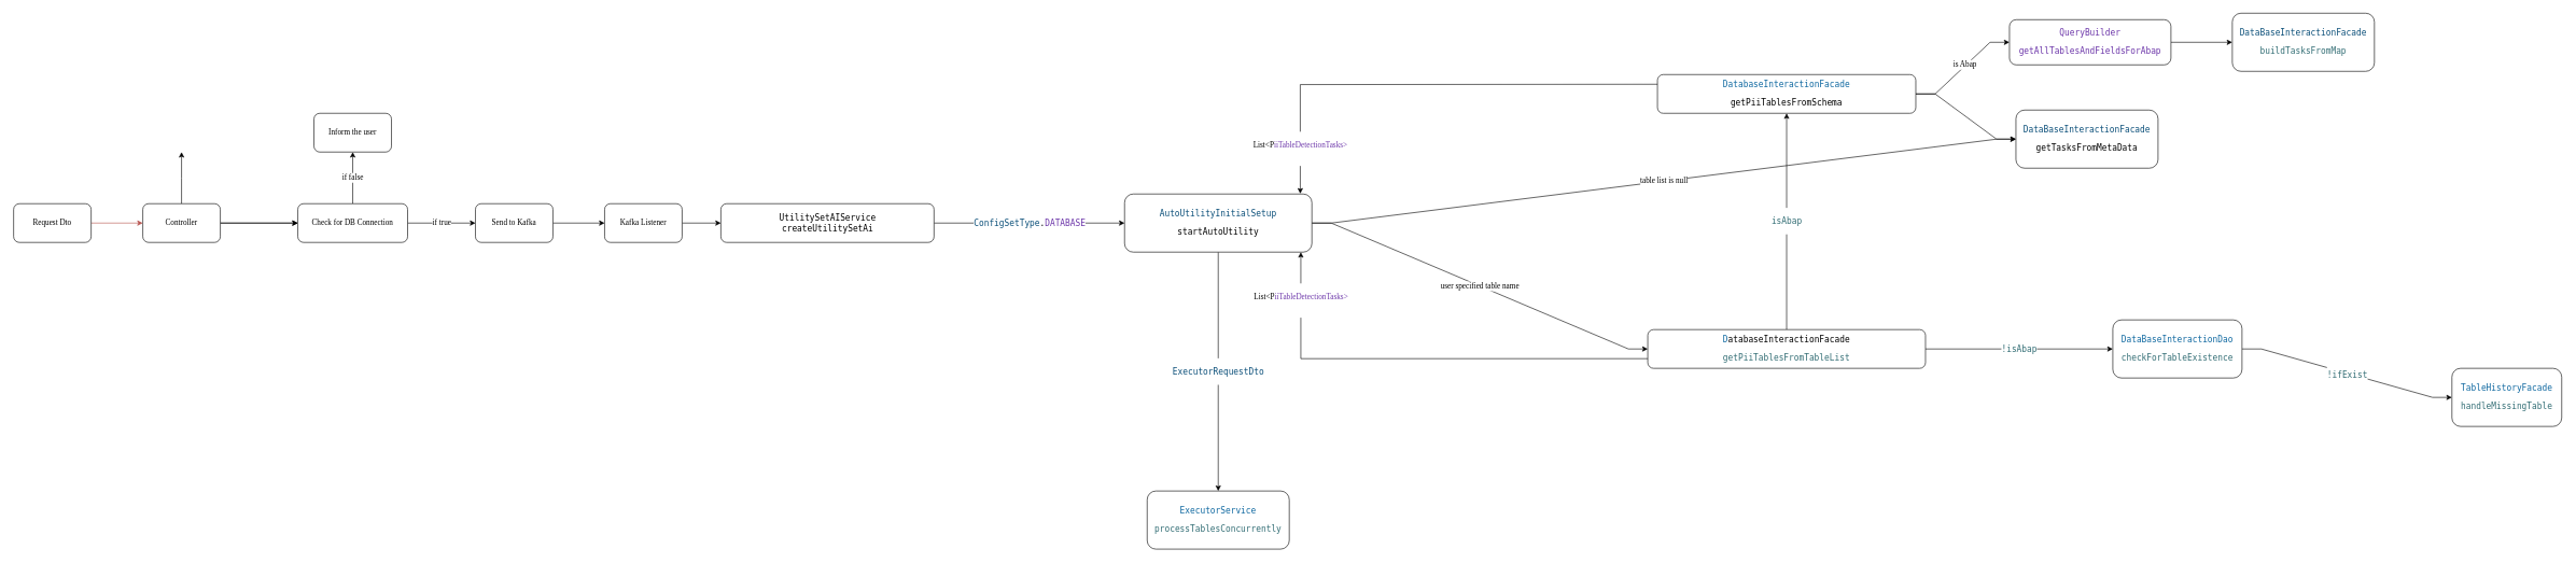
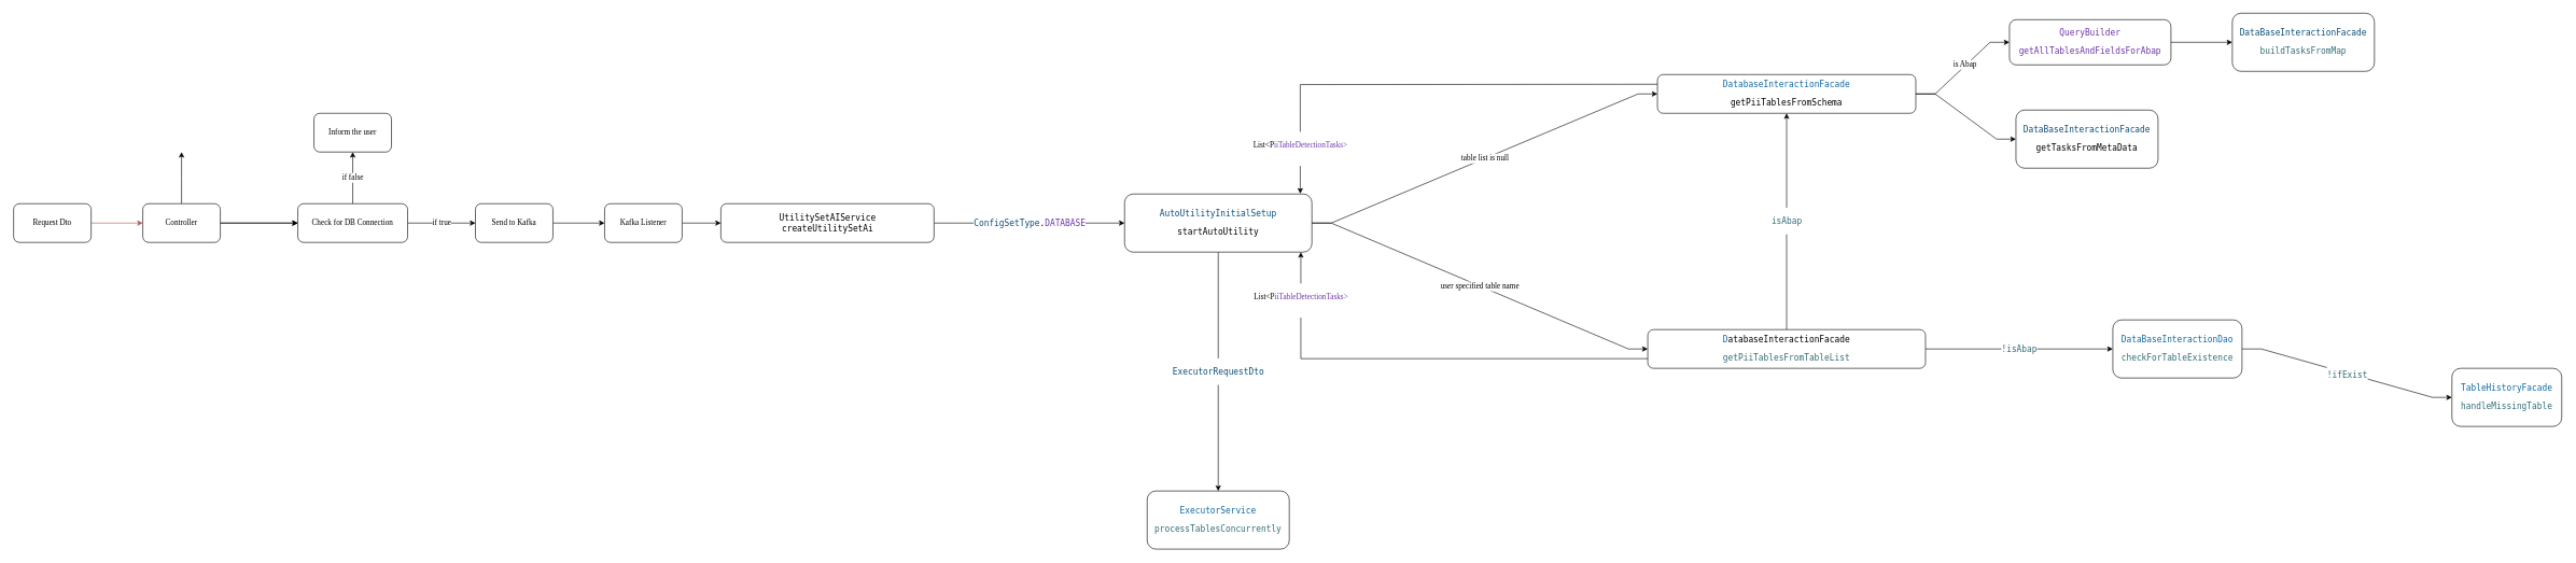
  <mxCell id="0" />
  <mxCell id="1" parent="0" />
  <mxCell id="2" value="" style="edgeStyle=orthogonalEdgeStyle;rounded=1;orthogonalLoop=1;jettySize=auto;html=1;fillColor=#f8cecc;strokeColor=#b85450;curved=0;flowAnimation=0;shadow=0;fontColor=#000000;" edge="1" parent="1" source="3" target="7"><mxGeometry relative="1" as="geometry" /></mxCell>
  <mxCell id="3" value="Request Dto" style="rounded=1;whiteSpace=wrap;html=1;fontFamily=Lucida Console;fontColor=#000000;" vertex="1" parent="1"><mxGeometry x="20" y="315" width="120" height="60" as="geometry" /></mxCell>
  <mxCell id="4" value="" style="edgeStyle=orthogonalEdgeStyle;rounded=0;orthogonalLoop=1;jettySize=auto;html=1;fontColor=#000000;" edge="1" parent="1" source="7" target="10"><mxGeometry relative="1" as="geometry" /></mxCell>
  <mxCell id="5" value="" style="edgeStyle=orthogonalEdgeStyle;rounded=0;orthogonalLoop=1;jettySize=auto;html=1;fontColor=#000000;" edge="1" parent="1" source="7" target="10"><mxGeometry relative="1" as="geometry" /></mxCell>
  <mxCell id="6" value="" style="edgeStyle=orthogonalEdgeStyle;rounded=0;orthogonalLoop=1;jettySize=auto;html=1;fontColor=#000000;" edge="1" parent="1" source="7"><mxGeometry relative="1" as="geometry"><mxPoint x="280" y="235" as="targetPoint" /></mxGeometry></mxCell>
  <mxCell id="7" value="Controller" style="whiteSpace=wrap;html=1;fontFamily=Lucida Console;rounded=1;fontColor=#000000;" vertex="1" parent="1"><mxGeometry x="220" y="315" width="120" height="60" as="geometry" /></mxCell>
  <mxCell id="8" value="&lt;font style=&quot;font-size: 12px;&quot; face=&quot;Lucida Console&quot;&gt;if true&lt;/font&gt;" style="edgeStyle=orthogonalEdgeStyle;rounded=0;orthogonalLoop=1;jettySize=auto;html=1;fontColor=#000000;" edge="1" parent="1" source="10" target="12"><mxGeometry relative="1" as="geometry" /></mxCell>
  <mxCell id="9" value="&lt;font face=&quot;Lucida Console&quot; style=&quot;font-size: 12px;&quot;&gt;if false&lt;/font&gt;" style="edgeStyle=orthogonalEdgeStyle;rounded=0;orthogonalLoop=1;jettySize=auto;html=1;fontColor=#000000;" edge="1" parent="1" source="10" target="13"><mxGeometry relative="1" as="geometry" /></mxCell>
  <mxCell id="10" value="Check for DB Connection" style="whiteSpace=wrap;html=1;fontFamily=Lucida Console;rounded=1;fontColor=#000000;" vertex="1" parent="1"><mxGeometry x="460" y="315" width="170" height="60" as="geometry" /></mxCell>
  <mxCell id="11" value="" style="edgeStyle=orthogonalEdgeStyle;rounded=0;orthogonalLoop=1;jettySize=auto;html=1;fontColor=#000000;" edge="1" parent="1" source="12" target="15"><mxGeometry relative="1" as="geometry" /></mxCell>
  <mxCell id="12" value="Send to Kafka" style="whiteSpace=wrap;html=1;fontFamily=Lucida Console;rounded=1;fontColor=#000000;" vertex="1" parent="1"><mxGeometry x="735" y="315" width="120" height="60" as="geometry" /></mxCell>
  <mxCell id="13" value="Inform the user" style="whiteSpace=wrap;html=1;fontFamily=Lucida Console;rounded=1;fontColor=#000000;" vertex="1" parent="1"><mxGeometry x="485" y="175" width="120" height="60" as="geometry" /></mxCell>
  <mxCell id="14" value="" style="edgeStyle=orthogonalEdgeStyle;rounded=0;orthogonalLoop=1;jettySize=auto;html=1;fontColor=#000000;" edge="1" parent="1" source="15" target="17"><mxGeometry relative="1" as="geometry" /></mxCell>
  <mxCell id="15" value="Kafka Listener" style="whiteSpace=wrap;html=1;fontFamily=Lucida Console;rounded=1;fontColor=#000000;" vertex="1" parent="1"><mxGeometry x="935" y="315" width="120" height="60" as="geometry" /></mxCell>
  <mxCell id="16" value="&lt;div style=&quot;background-color: rgb(255, 255, 255); color: rgb(0, 0, 0);&quot;&gt;&lt;pre style=&quot;font-family:'Monaco',monospace;font-size:9.8pt;&quot;&gt;&lt;span style=&quot;color: rgb(11, 79, 121);&quot;&gt;ConfigSetType&lt;/span&gt;.&lt;span style=&quot;color: rgb(108, 54, 169);&quot;&gt;DATABASE&lt;/span&gt;&lt;/pre&gt;&lt;/div&gt;" style="edgeStyle=orthogonalEdgeStyle;rounded=0;orthogonalLoop=1;jettySize=auto;html=1;" edge="1" parent="1" source="17" target="21"><mxGeometry relative="1" as="geometry" /></mxCell>
  <mxCell id="17" value="&lt;div style=&quot;background-color: rgb(255, 255, 255);&quot;&gt;&lt;pre style=&quot;font-family:'Monaco',monospace;font-size:9.8pt;&quot;&gt;&lt;span style=&quot;&quot;&gt;UtilitySetAIService&lt;br/&gt;&lt;/span&gt;createUtilitySetAi&lt;/pre&gt;&lt;/div&gt;" style="fontFamily=Lucida Console;rounded=1;html=1;spacing=4;fontColor=#000000;" vertex="1" parent="1"><mxGeometry x="1115" y="315" width="330" height="60" as="geometry" /></mxCell>
- <mxCell id="18" value="table list is null" style="edgeStyle=entityRelationEdgeStyle;rounded=0;orthogonalLoop=1;jettySize=auto;html=1;fontFamily=Lucida Console;fontSize=12;" edge="1" parent="1" source="21" target="31"><mxGeometry relative="1" as="geometry" /></mxCell>
+ <mxCell id="18" value="table list is null" style="edgeStyle=entityRelationEdgeStyle;rounded=0;orthogonalLoop=1;jettySize=auto;html=1;fontFamily=Lucida Console;fontSize=12;" edge="1" parent="1" source="21" target="25"><mxGeometry relative="1" as="geometry" /></mxCell>
  <mxCell id="19" value="user specified table name" style="edgeStyle=entityRelationEdgeStyle;rounded=0;orthogonalLoop=1;jettySize=auto;html=1;fontFamily=Lucida Console;fontSize=12;" edge="1" parent="1" source="21" target="28"><mxGeometry relative="1" as="geometry" /></mxCell>
  <mxCell id="20" value="&lt;div style=&quot;background-color:#ffffff;color:#000000&quot;&gt;&lt;pre style=&quot;font-family:'Monaco',monospace;font-size:9.8pt;&quot;&gt;&lt;span style=&quot;color:#0b4f79;&quot;&gt;ExecutorRequestDto&lt;/span&gt;&lt;/pre&gt;&lt;/div&gt;" style="edgeStyle=orthogonalEdgeStyle;rounded=0;orthogonalLoop=1;jettySize=auto;html=1;" edge="1" parent="1" source="21" target="38"><mxGeometry relative="1" as="geometry" /></mxCell>
  <mxCell id="21" value="&lt;div style=&quot;background-color: rgb(255, 255, 255);&quot;&gt;&lt;pre style=&quot;font-family:'Monaco',monospace;font-size:9.8pt;&quot;&gt;&lt;span style=&quot;color: rgb(11, 79, 121);&quot;&gt;AutoUtilityInitialSetup&lt;/span&gt;&lt;/pre&gt;&lt;pre style=&quot;font-family:'Monaco',monospace;font-size:9.8pt;&quot;&gt;startAutoUtility&lt;/pre&gt;&lt;/div&gt;" style="whiteSpace=wrap;html=1;fontFamily=Lucida Console;fontColor=#000000;rounded=1;spacing=4;" vertex="1" parent="1"><mxGeometry x="1740" y="300" width="290" height="90" as="geometry" /></mxCell>
  <mxCell id="22" value="" style="edgeStyle=entityRelationEdgeStyle;rounded=0;orthogonalLoop=1;jettySize=auto;html=1;" edge="1" parent="1" source="25" target="30"><mxGeometry relative="1" as="geometry" /></mxCell>
  <mxCell id="23" value="is Abap" style="edgeLabel;html=1;align=center;verticalAlign=middle;resizable=0;points=[];fontSize=12;fontFamily=Lucida Console;" vertex="1" connectable="0" parent="22"><mxGeometry x="-0.529" y="-2" relative="1" as="geometry"><mxPoint x="35" y="-39" as="offset" /></mxGeometry></mxCell>
  <mxCell id="24" value="" style="edgeStyle=entityRelationEdgeStyle;rounded=0;orthogonalLoop=1;jettySize=auto;html=1;" edge="1" parent="1" source="25" target="31"><mxGeometry relative="1" as="geometry" /></mxCell>
  <mxCell id="25" value="&lt;div style=&quot;background-color: rgb(255, 255, 255);&quot;&gt;&lt;pre style=&quot;font-family:'Monaco',monospace;font-size:9.8pt;&quot;&gt;&lt;span style=&quot;color: rgb(15, 104, 160);&quot;&gt;DatabaseInteractionFacade&lt;/span&gt;&lt;/pre&gt;&lt;pre style=&quot;font-family:'Monaco',monospace;font-size:9.8pt;&quot;&gt;getPiiTablesFromSchema&lt;/pre&gt;&lt;/div&gt;" style="whiteSpace=wrap;html=1;fontFamily=Lucida Console;fontColor=#000000;rounded=1;spacing=4;align=center;horizontal=1;verticalAlign=middle;" vertex="1" parent="1"><mxGeometry x="2565" y="115" width="400" height="60" as="geometry" /></mxCell>
  <mxCell id="26" value="&lt;div style=&quot;background-color: rgb(255, 255, 255); color: rgb(0, 0, 0);&quot;&gt;&lt;pre style=&quot;font-family:'Monaco',monospace;font-size:9.8pt;&quot;&gt;&lt;span style=&quot;color: rgb(50, 109, 116);&quot;&gt;isAbap&lt;/span&gt;&lt;/pre&gt;&lt;/div&gt;" style="edgeStyle=orthogonalEdgeStyle;rounded=0;orthogonalLoop=1;jettySize=auto;html=1;" edge="1" parent="1" source="28" target="25"><mxGeometry relative="1" as="geometry" /></mxCell>
  <mxCell id="27" value="&lt;br&gt;&lt;pre style=&quot;forced-color-adjust: none; color: rgb(0, 0, 0); font-style: normal; font-variant-ligatures: normal; font-variant-caps: normal; font-weight: 400; letter-spacing: normal; orphans: 2; text-align: center; text-indent: 0px; text-transform: none; widows: 2; word-spacing: 0px; -webkit-text-stroke-width: 0px; text-decoration-thickness: initial; text-decoration-style: initial; text-decoration-color: initial; font-family: Monaco, monospace; font-size: 9.8pt;&quot;&gt;&lt;span style=&quot;forced-color-adjust: none; color: rgb(50, 109, 116);&quot;&gt;!isAbap&lt;/span&gt;&lt;/pre&gt;&lt;div&gt;&lt;br/&gt;&lt;/div&gt;" style="edgeStyle=orthogonalEdgeStyle;rounded=0;orthogonalLoop=1;jettySize=auto;html=1;" edge="1" parent="1" source="28" target="34"><mxGeometry relative="1" as="geometry" /></mxCell>
  <mxCell id="28" value="&lt;div style=&quot;background-color: rgb(255, 255, 255);&quot;&gt;&lt;pre style=&quot;font-family:'Monaco',monospace;font-size:9.8pt;&quot;&gt;&lt;span style=&quot;color: rgb(15, 104, 160);&quot;&gt;D&lt;/span&gt;atabaseInteractionFacade&lt;/pre&gt;&lt;pre style=&quot;font-family:'Monaco',monospace;font-size:9.8pt;&quot;&gt;&lt;span style=&quot;color: rgb(50, 109, 116);&quot;&gt;getPiiTablesFromTableList&lt;/span&gt;&lt;/pre&gt;&lt;/div&gt;" style="whiteSpace=wrap;html=1;fontFamily=Lucida Console;fontColor=#000000;rounded=1;spacing=4;" vertex="1" parent="1"><mxGeometry x="2550" y="510" width="430" height="60" as="geometry" /></mxCell>
  <mxCell id="29" value="" style="edgeStyle=orthogonalEdgeStyle;rounded=0;orthogonalLoop=1;jettySize=auto;html=1;" edge="1" parent="1" source="30" target="32"><mxGeometry relative="1" as="geometry" /></mxCell>
  <mxCell id="30" value="&lt;div style=&quot;background-color: rgb(255, 255, 255);&quot;&gt;&lt;pre style=&quot;font-family:'Monaco',monospace;font-size:9.8pt;&quot;&gt;&lt;span style=&quot;color: rgb(108, 54, 169);&quot;&gt;QueryBuilder&lt;/span&gt;&lt;/pre&gt;&lt;pre style=&quot;font-family:'Monaco',monospace;font-size:9.8pt;&quot;&gt;&lt;span style=&quot;color: rgb(108, 54, 169);&quot;&gt;getAllTablesAndFieldsForAbap&lt;/span&gt;&lt;/pre&gt;&lt;/div&gt;" style="whiteSpace=wrap;html=1;fontFamily=Lucida Console;fontColor=#000000;rounded=1;spacing=4;" vertex="1" parent="1"><mxGeometry x="3110" y="30" width="250" height="70" as="geometry" /></mxCell>
  <mxCell id="31" value="&lt;div style=&quot;background-color: rgb(255, 255, 255);&quot;&gt;&lt;pre style=&quot;font-family:'Monaco',monospace;font-size:9.8pt;&quot;&gt;&lt;span style=&quot;color: rgb(15, 104, 160);&quot;&gt;&lt;div style=&quot;color: rgb(0, 0, 0);&quot;&gt;&lt;pre style=&quot;font-family:'Monaco',monospace;font-size:9.8pt;&quot;&gt;&lt;span style=&quot;color: rgb(11, 79, 121);&quot;&gt;DataBaseInteractionFacade&lt;/span&gt;&lt;/pre&gt;&lt;pre style=&quot;font-family:'Monaco',monospace;font-size:9.8pt;&quot;&gt;getTasksFromMetaData&lt;/pre&gt;&lt;/div&gt;&lt;/span&gt;&lt;/pre&gt;&lt;/div&gt;" style="whiteSpace=wrap;html=1;fontFamily=Lucida Console;fontColor=#000000;rounded=1;spacing=4;horizontal=1;" vertex="1" parent="1"><mxGeometry x="3120" y="170" width="220" height="90" as="geometry" /></mxCell>
  <mxCell id="32" value="&lt;div style=&quot;background-color: rgb(255, 255, 255); color: rgb(0, 0, 0);&quot;&gt;&lt;pre style=&quot;font-family:'Monaco',monospace;font-size:9.8pt;&quot;&gt;&lt;span style=&quot;color: rgb(50, 109, 116);&quot;&gt;&lt;pre style=&quot;color: rgb(0, 0, 0); font-size: 9.8pt; font-family: Monaco, monospace;&quot;&gt;&lt;span style=&quot;color: rgb(11, 79, 121);&quot;&gt;DataBaseInteractionFacade&lt;/span&gt;&lt;/pre&gt;&lt;/span&gt;&lt;/pre&gt;&lt;pre style=&quot;font-family:'Monaco',monospace;font-size:9.8pt;&quot;&gt;&lt;span style=&quot;color: rgb(50, 109, 116);&quot;&gt;buildTasksFromMap&lt;/span&gt;&lt;/pre&gt;&lt;/div&gt;" style="whiteSpace=wrap;html=1;fontFamily=Lucida Console;fontColor=#000000;rounded=1;spacing=4;" vertex="1" parent="1"><mxGeometry x="3455" y="20" width="220" height="90" as="geometry" /></mxCell>
  <mxCell id="33" value="&lt;br&gt;&lt;pre style=&quot;forced-color-adjust: none; color: rgb(0, 0, 0); font-style: normal; font-variant-ligatures: normal; font-variant-caps: normal; font-weight: 400; letter-spacing: normal; orphans: 2; text-align: center; text-indent: 0px; text-transform: none; widows: 2; word-spacing: 0px; -webkit-text-stroke-width: 0px; text-decoration-thickness: initial; text-decoration-style: initial; text-decoration-color: initial; font-family: Monaco, monospace; font-size: 9.8pt;&quot;&gt;&lt;span style=&quot;forced-color-adjust: none; color: rgb(50, 109, 116);&quot;&gt;&lt;br class=&quot;Apple-interchange-newline&quot;&gt;&lt;br style=&quot;forced-color-adjust: none;&quot; class=&quot;Apple-interchange-newline&quot;&gt;!ifExist&lt;/span&gt;&lt;/pre&gt;&lt;div style=&quot;forced-color-adjust: none; color: rgb(0, 0, 0); font-family: Helvetica; font-size: 11px; font-style: normal; font-variant-ligatures: normal; font-variant-caps: normal; font-weight: 400; letter-spacing: normal; orphans: 2; text-align: center; text-indent: 0px; text-transform: none; widows: 2; word-spacing: 0px; -webkit-text-stroke-width: 0px; white-space: nowrap; text-decoration-thickness: initial; text-decoration-style: initial; text-decoration-color: initial;&quot;&gt;&lt;br style=&quot;forced-color-adjust: none; color: rgb(0, 0, 0); font-family: Helvetica; font-size: 11px; font-style: normal; font-variant-ligatures: normal; font-variant-caps: normal; font-weight: 400; letter-spacing: normal; orphans: 2; text-align: center; text-indent: 0px; text-transform: none; widows: 2; word-spacing: 0px; -webkit-text-stroke-width: 0px; white-space: nowrap; background-color: rgb(255, 255, 255); text-decoration-thickness: initial; text-decoration-style: initial; text-decoration-color: initial;&quot;&gt;&lt;br style=&quot;forced-color-adjust: none;&quot;&gt;&lt;/div&gt;&lt;div&gt;&lt;br/&gt;&lt;/div&gt;" style="edgeStyle=entityRelationEdgeStyle;rounded=0;orthogonalLoop=1;jettySize=auto;html=1;" edge="1" parent="1" source="34" target="35"><mxGeometry relative="1" as="geometry" /></mxCell>
  <mxCell id="34" value="&lt;div style=&quot;background-color: rgb(255, 255, 255);&quot;&gt;&lt;pre style=&quot;font-family:'Monaco',monospace;font-size:9.8pt;&quot;&gt;&lt;span style=&quot;color: rgb(15, 104, 160);&quot;&gt;DataBaseInteractionDao&lt;/span&gt;&lt;/pre&gt;&lt;pre style=&quot;font-family:'Monaco',monospace;font-size:9.8pt;&quot;&gt;&lt;span style=&quot;color: rgb(50, 109, 116);&quot;&gt;checkForTableExistence&lt;/span&gt;&lt;/pre&gt;&lt;/div&gt;" style="whiteSpace=wrap;html=1;fontFamily=Lucida Console;fontColor=#000000;rounded=1;spacing=4;" vertex="1" parent="1"><mxGeometry x="3270" y="495" width="200" height="90" as="geometry" /></mxCell>
  <mxCell id="35" value="&lt;div style=&quot;background-color: rgb(255, 255, 255);&quot;&gt;&lt;pre style=&quot;font-family:'Monaco',monospace;font-size:9.8pt;&quot;&gt;&lt;div&gt;&lt;pre style=&quot;font-family:'Monaco',monospace;font-size:9.8pt;&quot;&gt;&lt;span style=&quot;color:#0f68a0;&quot;&gt;TableHistoryFacade&lt;/span&gt;&lt;/pre&gt;&lt;/div&gt;&lt;/pre&gt;&lt;pre style=&quot;font-family:'Monaco',monospace;font-size:9.8pt;&quot;&gt;&lt;span style=&quot;color:#326d74;&quot;&gt;handleMissingTable&lt;/span&gt;&lt;/pre&gt;&lt;/div&gt;" style="whiteSpace=wrap;html=1;fontFamily=Lucida Console;fontColor=#000000;rounded=1;spacing=4;" vertex="1" parent="1"><mxGeometry x="3795" y="570" width="170" height="90" as="geometry" /></mxCell>
  <mxCell id="36" value="&#10;&lt;span style=&quot;color: rgb(0, 0, 0); font-family: &amp;quot;Lucida Console&amp;quot;; font-size: 12px; font-style: normal; font-variant-ligatures: normal; font-variant-caps: normal; font-weight: 400; letter-spacing: normal; orphans: 2; text-align: center; text-indent: 0px; text-transform: none; widows: 2; word-spacing: 0px; -webkit-text-stroke-width: 0px; white-space: nowrap; background-color: rgb(255, 255, 255); text-decoration-thickness: initial; text-decoration-style: initial; text-decoration-color: initial; display: inline !important; float: none;&quot;&gt;List&amp;lt;P&lt;/span&gt;&lt;span style=&quot;forced-color-adjust: none; font-family: &amp;quot;Lucida Console&amp;quot;; font-size: 12px; font-style: normal; font-variant-ligatures: normal; font-variant-caps: normal; font-weight: 400; letter-spacing: normal; orphans: 2; text-align: center; text-indent: 0px; text-transform: none; widows: 2; word-spacing: 0px; -webkit-text-stroke-width: 0px; white-space: nowrap; text-decoration-thickness: initial; text-decoration-style: initial; text-decoration-color: initial; color: light-dark(rgb(108, 54, 169), rgb(204, 157, 255)); background-color: rgb(255, 255, 255);&quot; data-mx-given-colors=&quot;{&amp;quot;color&amp;quot;:&amp;quot;rgb(108, 54, 169)&amp;quot;}&quot;&gt;iiTableDetectionTasks&amp;gt;&lt;/span&gt;&#10;&#10;" style="endArrow=classic;html=1;rounded=0;edgeStyle=orthogonalEdgeStyle;exitX=0.007;exitY=0.058;exitDx=0;exitDy=0;exitPerimeter=0;entryX=0.938;entryY=-0.006;entryDx=0;entryDy=0;entryPerimeter=0;" edge="1" parent="1" target="21"><mxGeometry x="0.808" width="50" height="50" relative="1" as="geometry"><mxPoint x="2565" y="130" as="sourcePoint" /><mxPoint x="2017.2" y="211.52" as="targetPoint" /><mxPoint as="offset" /></mxGeometry></mxCell>
  <mxCell id="37" value="&#10;&lt;span style=&quot;forced-color-adjust: none; color: light-dark(rgb(0, 0, 0), rgb(237, 237, 237)); font-style: normal; font-variant-ligatures: normal; font-variant-caps: normal; font-weight: 400; letter-spacing: normal; orphans: 2; text-align: center; text-indent: 0px; text-transform: none; widows: 2; word-spacing: 0px; -webkit-text-stroke-width: 0px; white-space: nowrap; background-color: light-dark(rgb(255, 255, 255), rgb(18, 18, 18)); text-decoration-thickness: initial; text-decoration-style: initial; text-decoration-color: initial; font-family: &amp;quot;Lucida Console&amp;quot;; font-size: 12px; float: none; display: inline !important;&quot; data-mx-given-colors=&quot;{&amp;quot;color&amp;quot;:&amp;quot;rgb(0, 0, 0)&amp;quot;,&amp;quot;background-color&amp;quot;:&amp;quot;rgb(255, 255, 255)&amp;quot;}&quot;&gt;List&amp;lt;P&lt;/span&gt;&lt;span style=&quot;forced-color-adjust: none; font-style: normal; font-variant-ligatures: normal; font-variant-caps: normal; font-weight: 400; letter-spacing: normal; orphans: 2; text-align: center; text-indent: 0px; text-transform: none; widows: 2; word-spacing: 0px; -webkit-text-stroke-width: 0px; white-space: nowrap; background-color: light-dark(rgb(255, 255, 255), rgb(18, 18, 18)); text-decoration-thickness: initial; text-decoration-style: initial; text-decoration-color: initial; font-family: &amp;quot;Lucida Console&amp;quot;; font-size: 12px; color: light-dark(rgb(108, 54, 169), rgb(204, 157, 255));&quot; data-mx-given-colors=&quot;{&amp;quot;background-color&amp;quot;:&amp;quot;rgb(255, 255, 255)&amp;quot;}&quot;&gt;iiTableDetectionTasks&amp;gt;&lt;/span&gt;&lt;br style=&quot;forced-color-adjust: none; color: rgb(0, 0, 0); font-family: Helvetica; font-size: 11px; font-style: normal; font-variant-ligatures: normal; font-variant-caps: normal; font-weight: 400; letter-spacing: normal; orphans: 2; text-align: center; text-indent: 0px; text-transform: none; widows: 2; word-spacing: 0px; -webkit-text-stroke-width: 0px; white-space: nowrap; text-decoration-thickness: initial; text-decoration-style: initial; text-decoration-color: initial;&quot;&gt;&#10;&#10;" style="endArrow=classic;html=1;rounded=0;edgeStyle=orthogonalEdgeStyle;entryX=0.941;entryY=1;entryDx=0;entryDy=0;entryPerimeter=0;exitX=0;exitY=0.75;exitDx=0;exitDy=0;" edge="1" parent="1" source="28" target="21"><mxGeometry x="0.786" width="50" height="50" relative="1" as="geometry"><mxPoint x="2200" y="500" as="sourcePoint" /><mxPoint x="2250" y="450" as="targetPoint" /><mxPoint as="offset" /></mxGeometry></mxCell>
  <mxCell id="38" value="&lt;div style=&quot;background-color: rgb(255, 255, 255);&quot;&gt;&lt;pre style=&quot;font-family:'Monaco',monospace;font-size:9.8pt;&quot;&gt;&lt;span style=&quot;color: rgb(15, 104, 160);&quot;&gt;ExecutorService&lt;/span&gt;&lt;/pre&gt;&lt;pre style=&quot;font-family:'Monaco',monospace;font-size:9.8pt;&quot;&gt;&lt;span style=&quot;color: rgb(50, 109, 116);&quot;&gt;processTablesConcurrently&lt;/span&gt;&lt;/pre&gt;&lt;/div&gt;" style="whiteSpace=wrap;html=1;fontFamily=Lucida Console;fontColor=#000000;rounded=1;spacing=4;" vertex="1" parent="1"><mxGeometry x="1775" y="760" width="220" height="90" as="geometry" /></mxCell>
